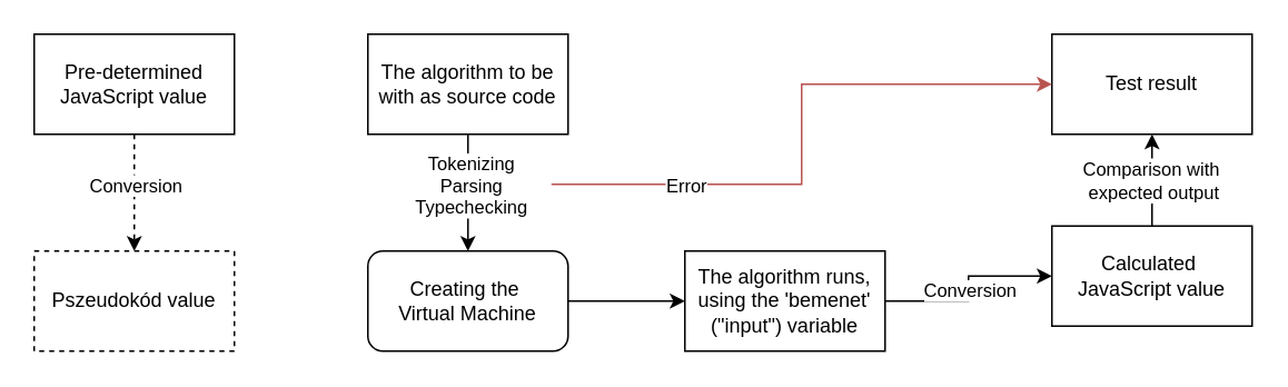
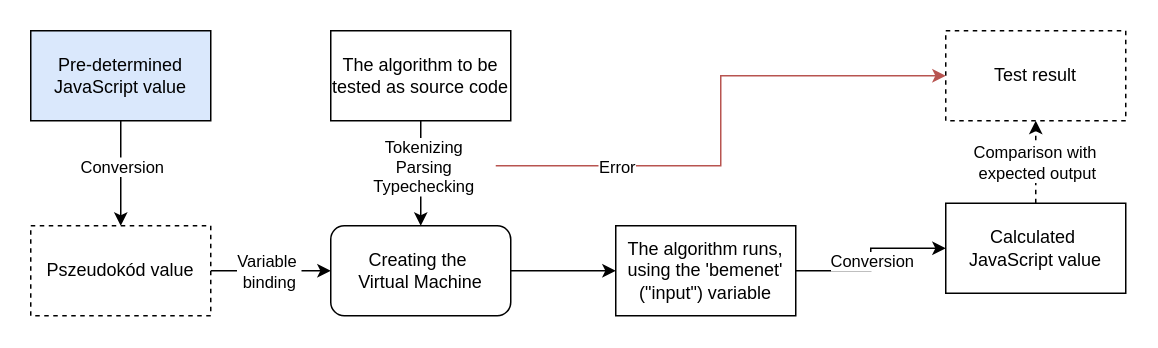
  <mxCell id="0" />
  <mxCell id="1" parent="0" />
- <mxCell id="2" style="edgeStyle=orthogonalEdgeStyle;rounded=0;orthogonalLoop=1;jettySize=auto;html=1;dashed=1;" parent="1" source="4" target="7" edge="1"><mxGeometry relative="1" as="geometry" /></mxCell>
+ <mxCell id="2" style="edgeStyle=orthogonalEdgeStyle;rounded=0;orthogonalLoop=1;jettySize=auto;html=1;" parent="1" source="4" target="7" edge="1"><mxGeometry relative="1" as="geometry" /></mxCell>
  <mxCell id="3" value="Conversion" style="edgeLabel;html=1;align=center;verticalAlign=middle;resizable=0;points=[];" parent="2" vertex="1" connectable="0"><mxGeometry x="0.013" relative="1" as="geometry"><mxPoint y="-5" as="offset" /></mxGeometry></mxCell>
- <mxCell id="4" value="Pre-determined JavaScript value" style="rounded=0;whiteSpace=wrap;html=1;" parent="1" vertex="1"><mxGeometry x="20" y="20" width="120" height="60" as="geometry" /></mxCell>
+ <mxCell id="4" value="Pre-determined JavaScript value" style="rounded=0;whiteSpace=wrap;html=1;fillColor=#dae8fc;" parent="1" vertex="1"><mxGeometry x="20" y="20" width="120" height="60" as="geometry" /></mxCell>
+ <mxCell id="5" style="edgeStyle=orthogonalEdgeStyle;rounded=0;orthogonalLoop=1;jettySize=auto;html=1;entryX=0;entryY=0.5;entryDx=0;entryDy=0;" parent="1" source="7" target="9" edge="1"><mxGeometry relative="1" as="geometry"><mxPoint x="270" y="180" as="targetPoint" /></mxGeometry></mxCell>
+ <mxCell id="6" value="&lt;div&gt;Variable&amp;nbsp;&lt;/div&gt;&lt;div&gt;binding&lt;/div&gt;" style="edgeLabel;html=1;align=center;verticalAlign=middle;resizable=0;points=[];" parent="5" vertex="1" connectable="0"><mxGeometry x="-0.108" relative="1" as="geometry"><mxPoint x="2" as="offset" /></mxGeometry></mxCell>
  <mxCell id="7" value="Pszeudokód value" style="rounded=0;whiteSpace=wrap;html=1;dashed=1;" parent="1" vertex="1"><mxGeometry x="20" y="150" width="120" height="60" as="geometry" /></mxCell>
  <mxCell id="8" style="edgeStyle=orthogonalEdgeStyle;rounded=0;orthogonalLoop=1;jettySize=auto;html=1;" parent="1" source="9" target="15" edge="1"><mxGeometry relative="1" as="geometry" /></mxCell>
  <mxCell id="9" value="&lt;div&gt;Creating the&amp;nbsp;&lt;/div&gt;&lt;div&gt;Virtual Machine&lt;/div&gt;" style="whiteSpace=wrap;html=1;rounded=1;" parent="1" vertex="1"><mxGeometry x="220" y="150" width="120" height="60" as="geometry" /></mxCell>
  <mxCell id="10" style="edgeStyle=orthogonalEdgeStyle;rounded=0;orthogonalLoop=1;jettySize=auto;html=1;" parent="1" source="12" target="9" edge="1"><mxGeometry relative="1" as="geometry" /></mxCell>
  <mxCell id="11" value="&lt;div&gt;Tokenizing&lt;/div&gt;&lt;div&gt;Parsing&lt;/div&gt;&lt;div&gt;Typechecking&lt;br&gt;&lt;/div&gt;" style="edgeLabel;html=1;align=center;verticalAlign=middle;resizable=0;points=[];" parent="10" vertex="1" connectable="0"><mxGeometry x="-0.068" y="1" relative="1" as="geometry"><mxPoint y="-3" as="offset" /></mxGeometry></mxCell>
- <mxCell id="12" value="The algorithm to be with as source code" style="rounded=0;whiteSpace=wrap;html=1;" parent="1" vertex="1"><mxGeometry x="220" y="20" width="120" height="60" as="geometry" /></mxCell>
+ <mxCell id="12" value="The algorithm to be tested as source code" style="rounded=0;whiteSpace=wrap;html=1;" parent="1" vertex="1"><mxGeometry x="220" y="20" width="120" height="60" as="geometry" /></mxCell>
  <mxCell id="13" style="edgeStyle=orthogonalEdgeStyle;rounded=0;orthogonalLoop=1;jettySize=auto;html=1;" parent="1" source="15" target="18" edge="1"><mxGeometry relative="1" as="geometry" /></mxCell>
  <mxCell id="14" value="Conversion" style="edgeLabel;html=1;align=center;verticalAlign=middle;resizable=0;points=[];" parent="13" vertex="1" connectable="0"><mxGeometry x="-0.009" relative="1" as="geometry"><mxPoint as="offset" /></mxGeometry></mxCell>
  <mxCell id="15" value="The algorithm runs, using the 'bemenet' (&quot;input&quot;) variable" style="rounded=0;whiteSpace=wrap;html=1;" parent="1" vertex="1"><mxGeometry x="410" y="150" width="120" height="60" as="geometry" /></mxCell>
- <mxCell id="16" style="edgeStyle=orthogonalEdgeStyle;rounded=0;orthogonalLoop=1;jettySize=auto;html=1;" parent="1" source="18" target="19" edge="1"><mxGeometry relative="1" as="geometry" /></mxCell>
+ <mxCell id="16" style="edgeStyle=orthogonalEdgeStyle;rounded=0;orthogonalLoop=1;jettySize=auto;html=1;dashed=1;" parent="1" source="18" target="19" edge="1"><mxGeometry relative="1" as="geometry" /></mxCell>
  <mxCell id="17" value="&lt;div&gt;Comparison with&amp;nbsp;&lt;/div&gt;&lt;div&gt;expected output&lt;/div&gt;" style="edgeLabel;html=1;align=center;verticalAlign=middle;resizable=0;points=[];" parent="16" vertex="1" connectable="0"><mxGeometry x="0.009" relative="1" as="geometry"><mxPoint as="offset" /></mxGeometry></mxCell>
  <mxCell id="18" value="&lt;div&gt;Calculated&amp;nbsp;&lt;/div&gt;&lt;div&gt;JavaScript value&lt;/div&gt;" style="rounded=0;whiteSpace=wrap;html=1;" parent="1" vertex="1"><mxGeometry x="630" y="135" width="120" height="60" as="geometry" /></mxCell>
- <mxCell id="19" value="Test result" style="rounded=0;whiteSpace=wrap;html=1;" parent="1" vertex="1"><mxGeometry x="630" y="20" width="120" height="60" as="geometry" /></mxCell>
+ <mxCell id="19" value="Test result" style="rounded=0;whiteSpace=wrap;html=1;dashed=1;" parent="1" vertex="1"><mxGeometry x="630" y="20" width="120" height="60" as="geometry" /></mxCell>
  <mxCell id="20" value="" style="endArrow=classic;html=1;rounded=0;entryX=0;entryY=0.5;entryDx=0;entryDy=0;fillColor=#f8cecc;strokeColor=#b85450;" parent="1" target="19" edge="1"><mxGeometry width="50" height="50" relative="1" as="geometry"><mxPoint x="330" y="110" as="sourcePoint" /><mxPoint x="550" y="30" as="targetPoint" /><Array as="points"><mxPoint x="480" y="110" /><mxPoint x="480" y="50" /></Array></mxGeometry></mxCell>
  <mxCell id="21" value="Error" style="edgeLabel;html=1;align=center;verticalAlign=middle;resizable=0;points=[];" parent="20" vertex="1" connectable="0"><mxGeometry x="-0.622" relative="1" as="geometry"><mxPoint x="12" as="offset" /></mxGeometry></mxCell>
